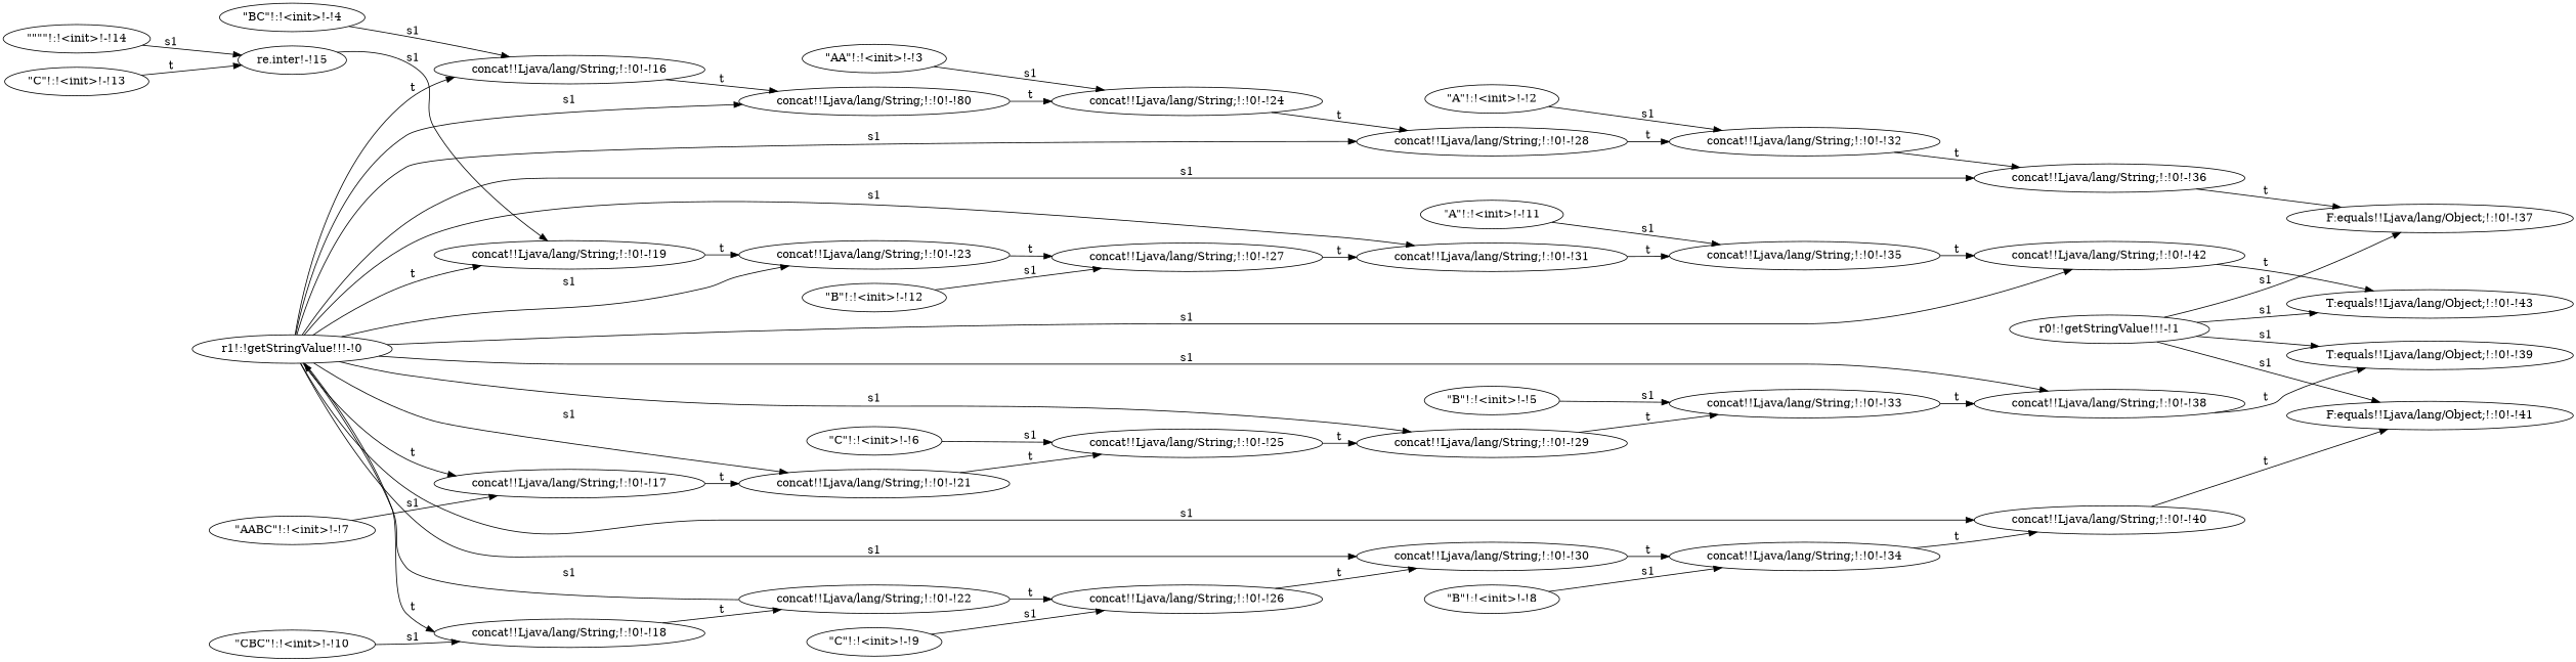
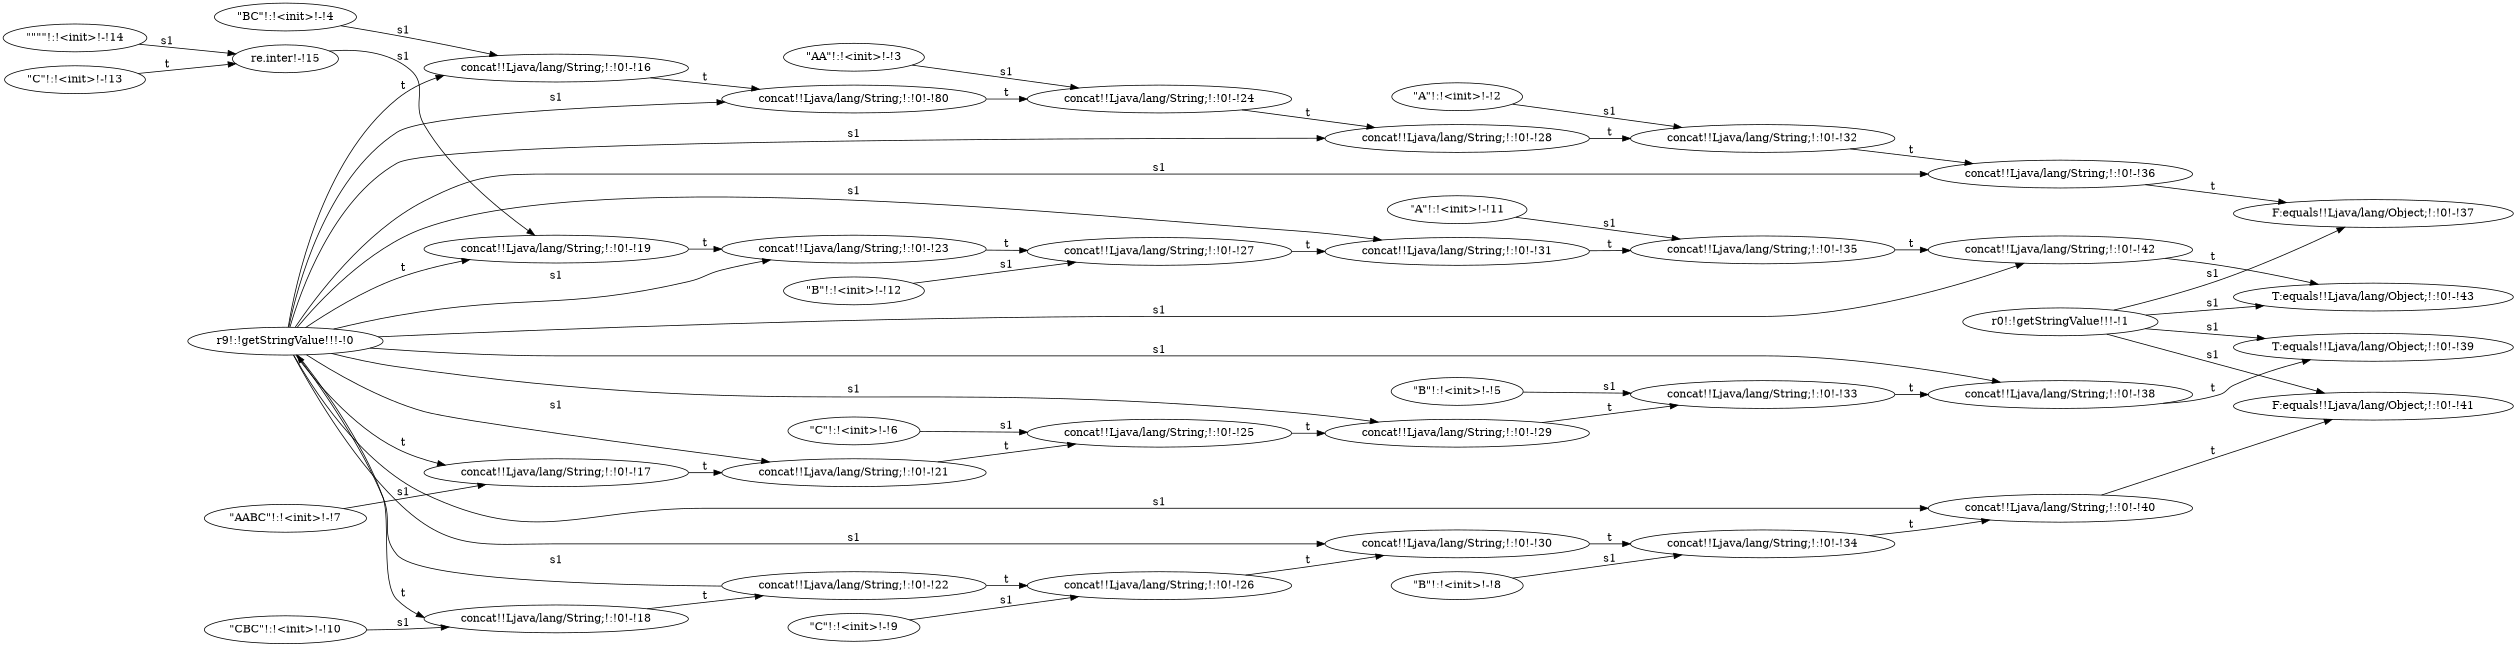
  digraph {
    fontname="DejaVu Serif"
    rankdir=LR
    node [fontname="DejaVu Serif"]
    edge [fontname="DejaVu Serif"]
    n1 [label="concat!!Ljava/lang/String;!:!0!-!16"]
    n2 [label="concat!!Ljava/lang/String;!:!0!-!80"]
    n3 [label="concat!!Ljava/lang/String;!:!0!-!24"]
    n4 [label="concat!!Ljava/lang/String;!:!0!-!28"]
    n5 [label="concat!!Ljava/lang/String;!:!0!-!32"]
-   n6 [label="r1!:!getStringValue!!!-!0"]
+   n6 [label="r9!:!getStringValue!!!-!0"]
    n7 [label="concat!!Ljava/lang/String;!:!0!-!31"]
    n8 [label="concat!!Ljava/lang/String;!:!0!-!17"]
    n9 [label="concat!!Ljava/lang/String;!:!0!-!29"]
    n10 [label="concat!!Ljava/lang/String;!:!0!-!23"]
    n11 [label="concat!!Ljava/lang/String;!:!0!-!19"]
    n12 [label="concat!!Ljava/lang/String;!:!0!-!40"]
    n13 [label="concat!!Ljava/lang/String;!:!0!-!30"]
    n14 [label="concat!!Ljava/lang/String;!:!0!-!36"]
    n15 [label="concat!!Ljava/lang/String;!:!0!-!42"]
    n16 [label="concat!!Ljava/lang/String;!:!0!-!18"]
    n17 [label="concat!!Ljava/lang/String;!:!0!-!38"]
    n18 [label="concat!!Ljava/lang/String;!:!0!-!21"]
    n19 [label="concat!!Ljava/lang/String;!:!0!-!35"]
    n20 [label="concat!!Ljava/lang/String;!:!0!-!33"]
    n21 [label="concat!!Ljava/lang/String;!:!0!-!27"]
    n22 [label="F:equals!!Ljava/lang/Object;!:!0!-!41"]
    n23 [label="concat!!Ljava/lang/String;!:!0!-!34"]
    n24 [label="concat!!Ljava/lang/String;!:!0!-!22"]
    n25 [label="concat!!Ljava/lang/String;!:!0!-!26"]
    n26 [label="F:equals!!Ljava/lang/Object;!:!0!-!37"]
    n27 [label="T:equals!!Ljava/lang/Object;!:!0!-!43"]
    n28 [label="T:equals!!Ljava/lang/Object;!:!0!-!39"]
    n29 [label="concat!!Ljava/lang/String;!:!0!-!25"]
    n30 [label="\"C\"!:!<init>!-!9"]
    n31 [label="\"A\"!:!<init>!-!2"]
    n32 [label="\"CBC\"!:!<init>!-!10"]
    n33 [label="\"B\"!:!<init>!-!8"]
    n34 [label="\"\"\"\"!:!<init>!-!14"]
    n35 [label="re.inter!-!15"]
    n36 [label="\"C\"!:!<init>!-!6"]
    n37 [label="\"A\"!:!<init>!-!11"]
    n38 [label="\"AABC\"!:!<init>!-!7"]
    n39 [label="\"AA\"!:!<init>!-!3"]
    n40 [label="\"BC\"!:!<init>!-!4"]
    n41 [label="\"B\"!:!<init>!-!5"]
    n42 [label="\"C\"!:!<init>!-!13"]
    n43 [label="r0!:!getStringValue!!!-!1"]
    n44 [label="\"B\"!:!<init>!-!12"]
    n1 -> n2 [label=t]
    n2 -> n3 [label=t]
    n3 -> n4 [label=t]
    n4 -> n5 [label=t]
    n5 -> n14 [label=t]
    n6 -> n1 [label=t]
    n6 -> n2 [label=s1]
    n6 -> n4 [label=s1]
    n6 -> n7 [label=s1]
    n6 -> n8 [label=t]
    n6 -> n9 [label=s1]
    n6 -> n10 [label=s1]
    n6 -> n11 [label=t]
    n6 -> n12 [label=s1]
    n6 -> n13 [label=s1]
    n6 -> n14 [label=s1]
    n6 -> n15 [label=s1]
    n6 -> n16 [label=t]
    n6 -> n17 [label=s1]
    n6 -> n18 [label=s1]
    n7 -> n19 [label=t]
    n8 -> n18 [label=t]
    n9 -> n20 [label=t]
    n10 -> n21 [label=t]
    n11 -> n10 [label=t]
    n12 -> n22 [label=t]
    n13 -> n23 [label=t]
    n14 -> n26 [label=t]
    n15 -> n27 [label=t]
    n16 -> n24 [label=t]
    n17 -> n28 [label=t]
    n18 -> n29 [label=t]
    n19 -> n15 [label=t]
    n20 -> n17 [label=t]
    n21 -> n7 [label=t]
    n23 -> n12 [label=t]
    n24 -> n6 [label=s1]
    n24 -> n25 [label=t]
    n25 -> n13 [label=t]
    n29 -> n9 [label=t]
    n30 -> n25 [label=s1]
    n31 -> n5 [label=s1]
    n32 -> n16 [label=s1]
    n33 -> n23 [label=s1]
    n34 -> n35 [label=s1]
    n35 -> n11 [label=s1]
    n36 -> n29 [label=s1]
    n37 -> n19 [label=s1]
    n38 -> n8 [label=s1]
    n39 -> n3 [label=s1]
    n40 -> n1 [label=s1]
    n41 -> n20 [label=s1]
    n42 -> n35 [label=t]
    n43 -> n22 [label=s1]
    n43 -> n26 [label=s1]
    n43 -> n27 [label=s1]
    n43 -> n28 [label=s1]
    n44 -> n21 [label=s1]
  }
